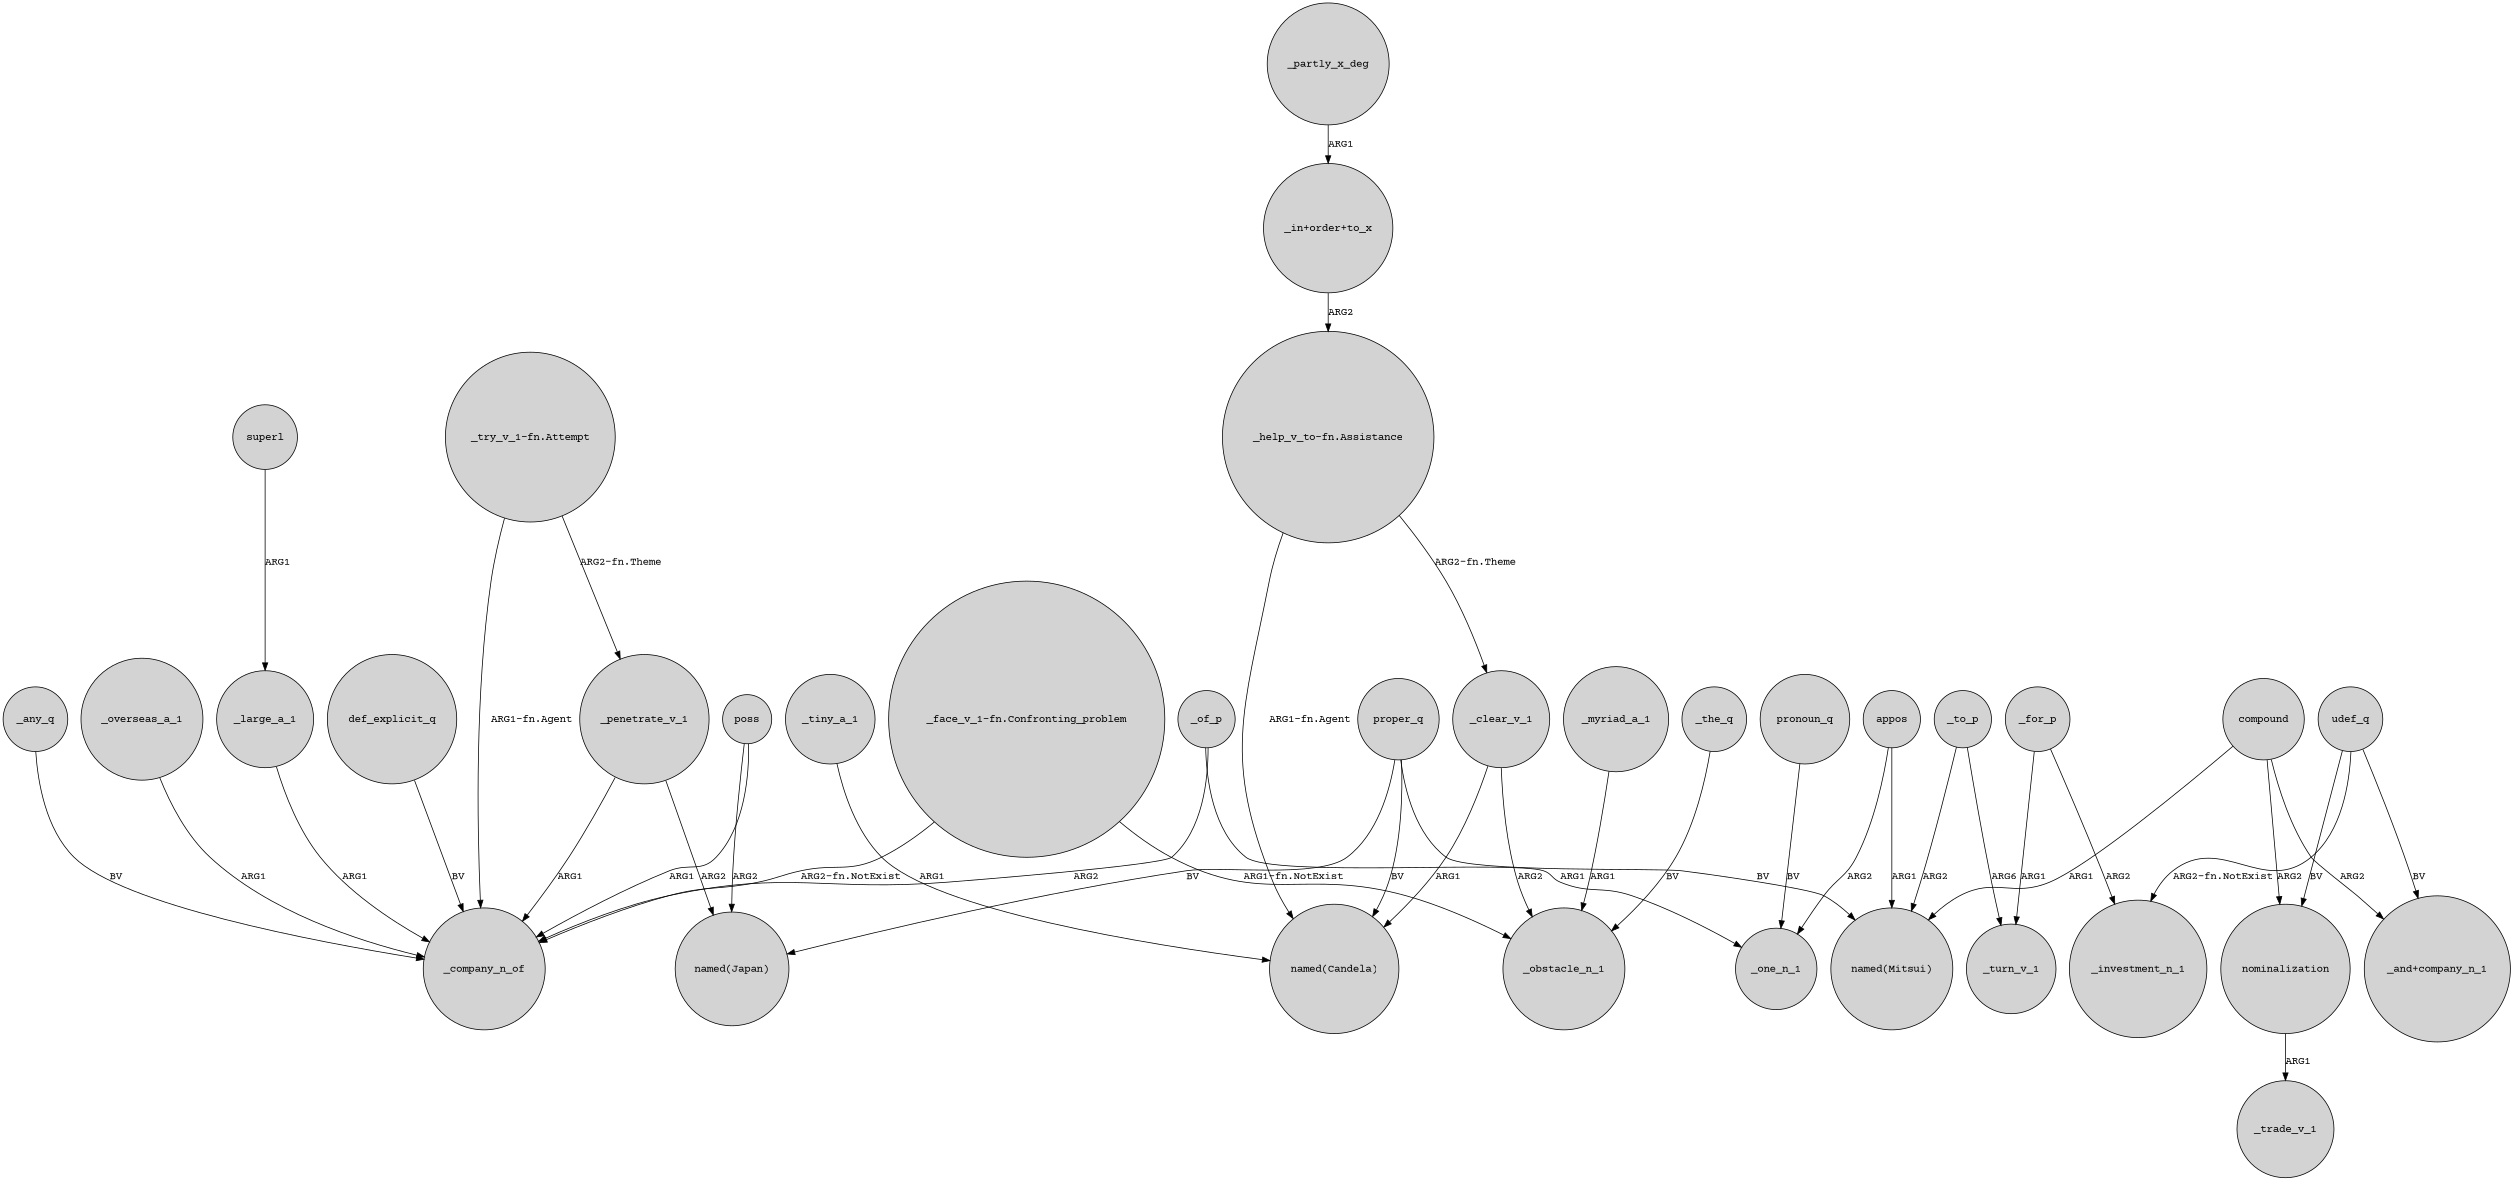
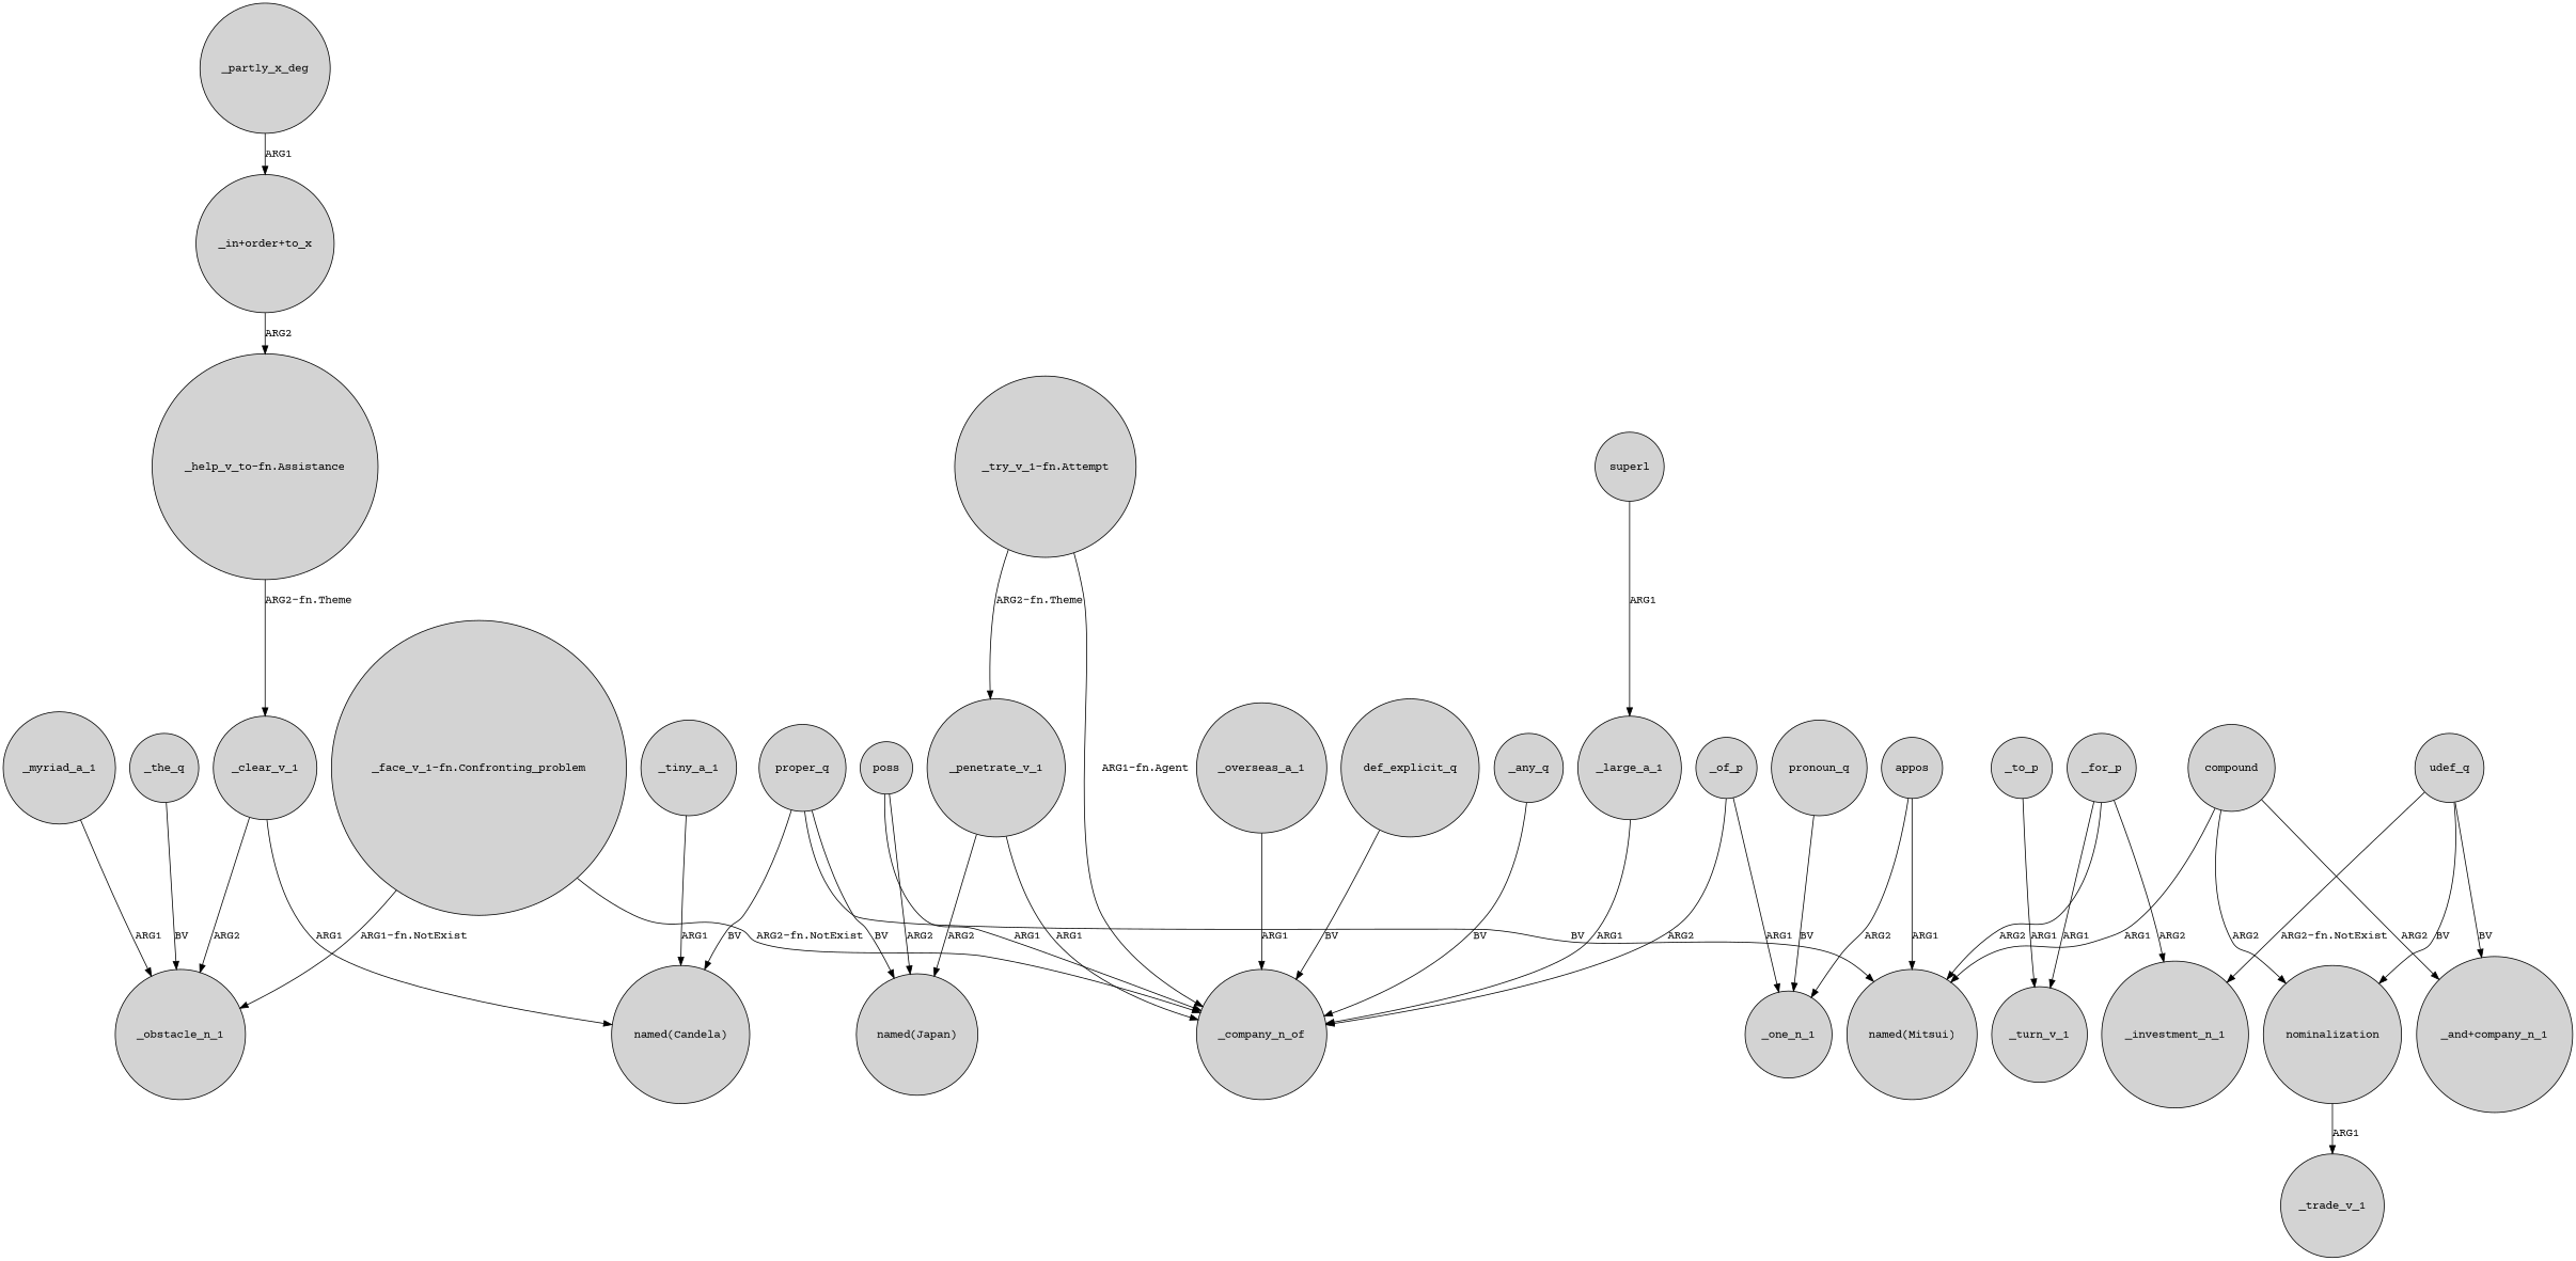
  digraph {
    fontname="Courier Prime"
    node [fontname="Courier Prime" shape=circle style=filled]
    edge [fontname="Courier Prime"]
    superl
    _large_a_1
    _company_n_of
    "_help_v_to-fn.Assistance"
    _clear_v_1
    "named(Candela)"
    _obstacle_n_1
    "_try_v_1-fn.Attempt"
    _penetrate_v_1
    "named(Japan)"
    appos
    _one_n_1
    "named(Mitsui)"
    _myriad_a_1
    _partly_x_deg
    "_in+order+to_x"
    _for_p
    _turn_v_1
    _investment_n_1
    _overseas_a_1
    _tiny_a_1
    _to_p
    compound
    nominalization
    "_and+company_n_1"
    _trade_v_1
    _of_p
    proper_q
    "_face_v_1-fn.Confronting_problem"
    def_explicit_q
    _the_q
    poss
    udef_q
    pronoun_q
    _any_q
    superl -> _large_a_1 [label=ARG1]
    _large_a_1 -> _company_n_of [label=ARG1]
    "_help_v_to-fn.Assistance" -> _clear_v_1 [label="ARG2-fn.Theme"]
-   "_help_v_to-fn.Assistance" -> "named(Candela)" [label="ARG1-fn.Agent"]
    _clear_v_1 -> "named(Candela)" [label=ARG1]
    _clear_v_1 -> _obstacle_n_1 [label=ARG2]
    "_try_v_1-fn.Attempt" -> _company_n_of [label="ARG1-fn.Agent"]
    "_try_v_1-fn.Attempt" -> _penetrate_v_1 [label="ARG2-fn.Theme"]
    _penetrate_v_1 -> _company_n_of [label=ARG1]
    _penetrate_v_1 -> "named(Japan)" [label=ARG2]
    appos -> _one_n_1 [label=ARG2]
    appos -> "named(Mitsui)" [label=ARG1]
    _myriad_a_1 -> _obstacle_n_1 [label=ARG1]
    _partly_x_deg -> "_in+order+to_x" [label=ARG1]
    "_in+order+to_x" -> "_help_v_to-fn.Assistance" [label=ARG2]
    _for_p -> _turn_v_1 [label=ARG1]
    _for_p -> _investment_n_1 [label=ARG2]
    _overseas_a_1 -> _company_n_of [label=ARG1]
    _tiny_a_1 -> "named(Candela)" [label=ARG1]
-   _to_p -> "named(Mitsui)" [label=ARG2]
-   _to_p -> _turn_v_1 [label=ARG6]
+   _for_p -> "named(Mitsui)" [label=ARG2]
+   _to_p -> _turn_v_1 [label=ARG1]
    compound -> "named(Mitsui)" [label=ARG1]
    compound -> nominalization [label=ARG2]
    compound -> "_and+company_n_1" [label=ARG2]
    nominalization -> _trade_v_1 [label=ARG1]
    _of_p -> _company_n_of [label=ARG2]
    _of_p -> _one_n_1 [label=ARG1]
    proper_q -> "named(Candela)" [label=BV]
    proper_q -> "named(Japan)" [label=BV]
    proper_q -> "named(Mitsui)" [label=BV]
    "_face_v_1-fn.Confronting_problem" -> _company_n_of [label="ARG2-fn.NotExist"]
    "_face_v_1-fn.Confronting_problem" -> _obstacle_n_1 [label="ARG1-fn.NotExist"]
    def_explicit_q -> _company_n_of [label=BV]
    _the_q -> _obstacle_n_1 [label=BV]
    poss -> _company_n_of [label=ARG1]
    poss -> "named(Japan)" [label=ARG2]
    udef_q -> _investment_n_1 [label="ARG2-fn.NotExist"]
    udef_q -> nominalization [label=BV]
    udef_q -> "_and+company_n_1" [label=BV]
    pronoun_q -> _one_n_1 [label=BV]
    _any_q -> _company_n_of [label=BV]
  }
